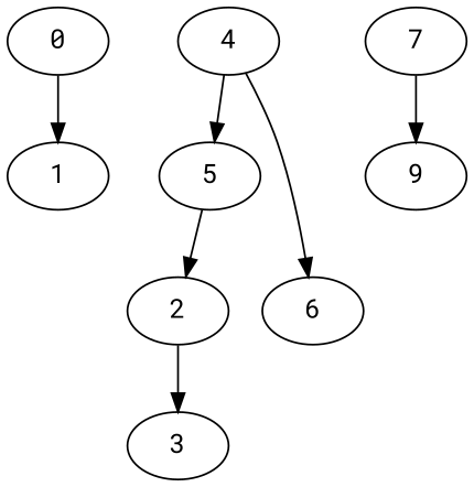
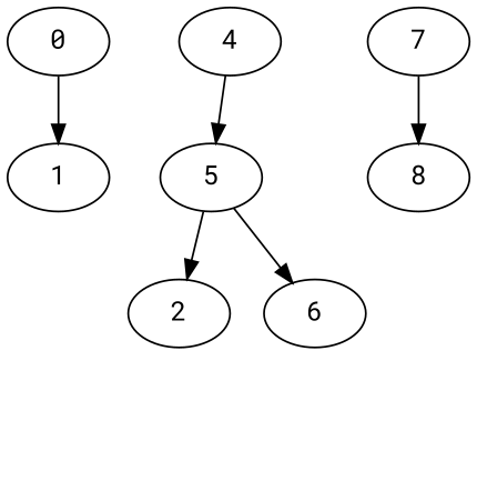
  digraph {
    fontname="Roboto Mono"
    node [fontname="Roboto Mono"]
    edge [fontname="Roboto Mono" heightLimit=3 primaryType=mainStreet secondaryType=none village=VillageA weight=2]
    0
    1
    2
-   3
    4
    5
    6
    7
-   8 [label=9]
+   8
    0 -> 1
-   2 -> 3 [primaryType=sideStreet]
    4 -> 5 [primaryType=sideStreet]
    5 -> 2 [primaryType=sideStreet]
-   4 -> 6
+   5 -> 6
    7 -> 8
  }
